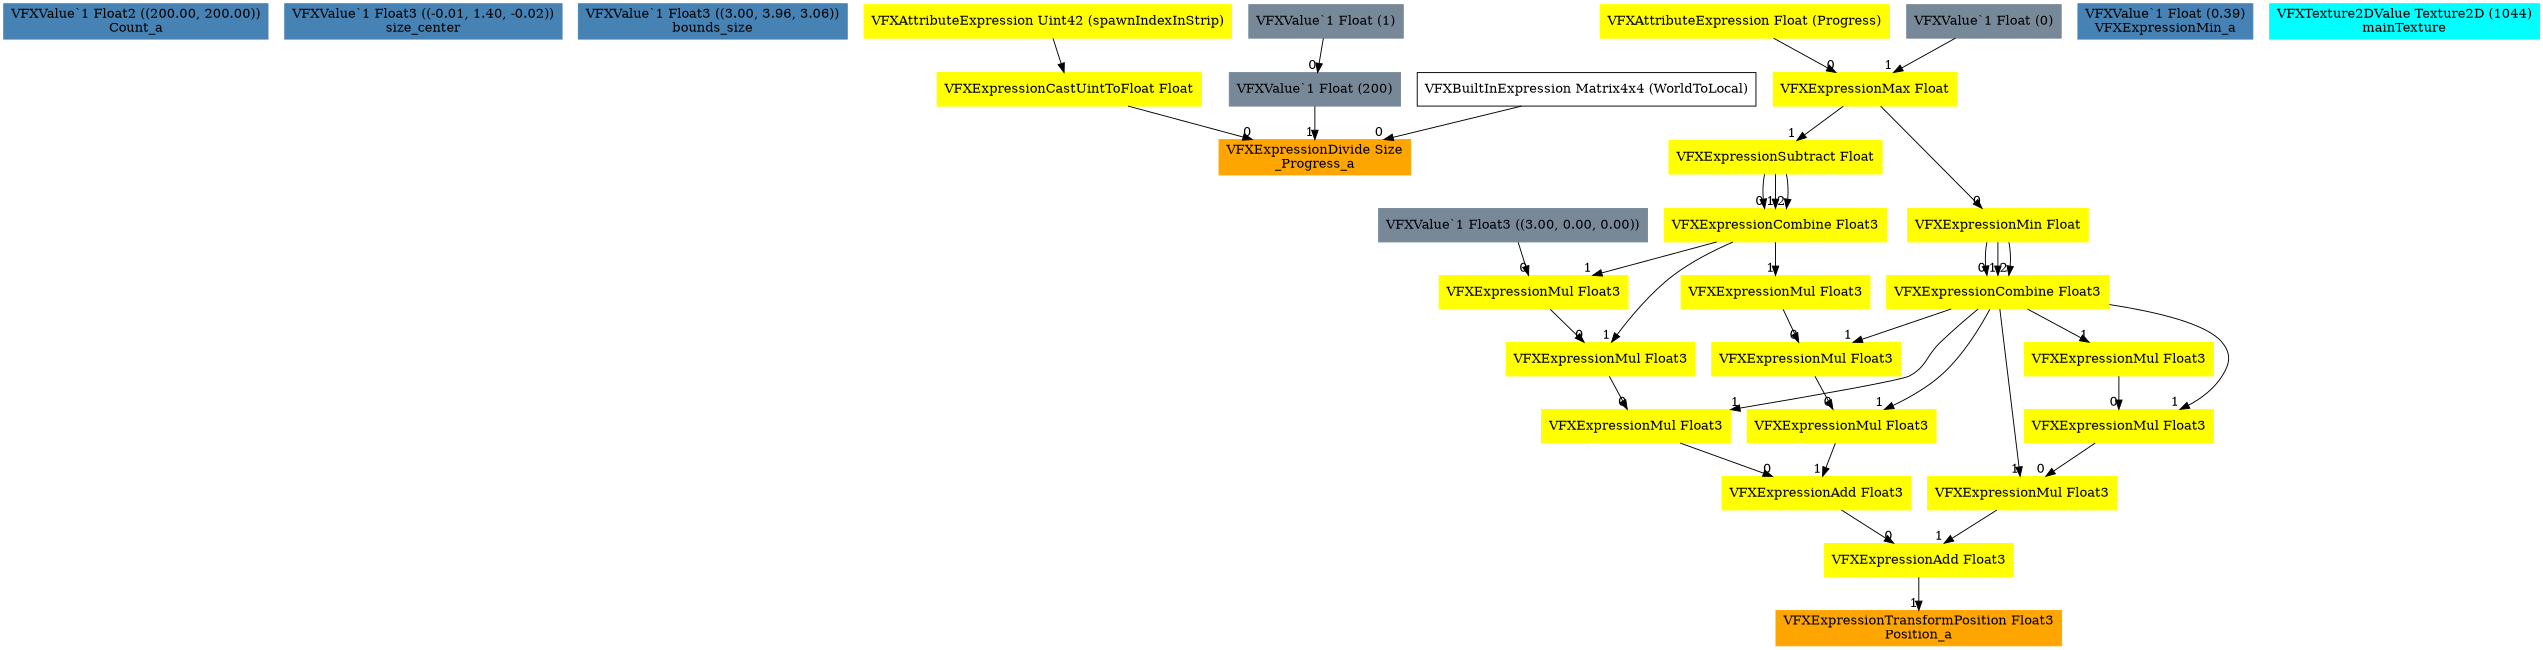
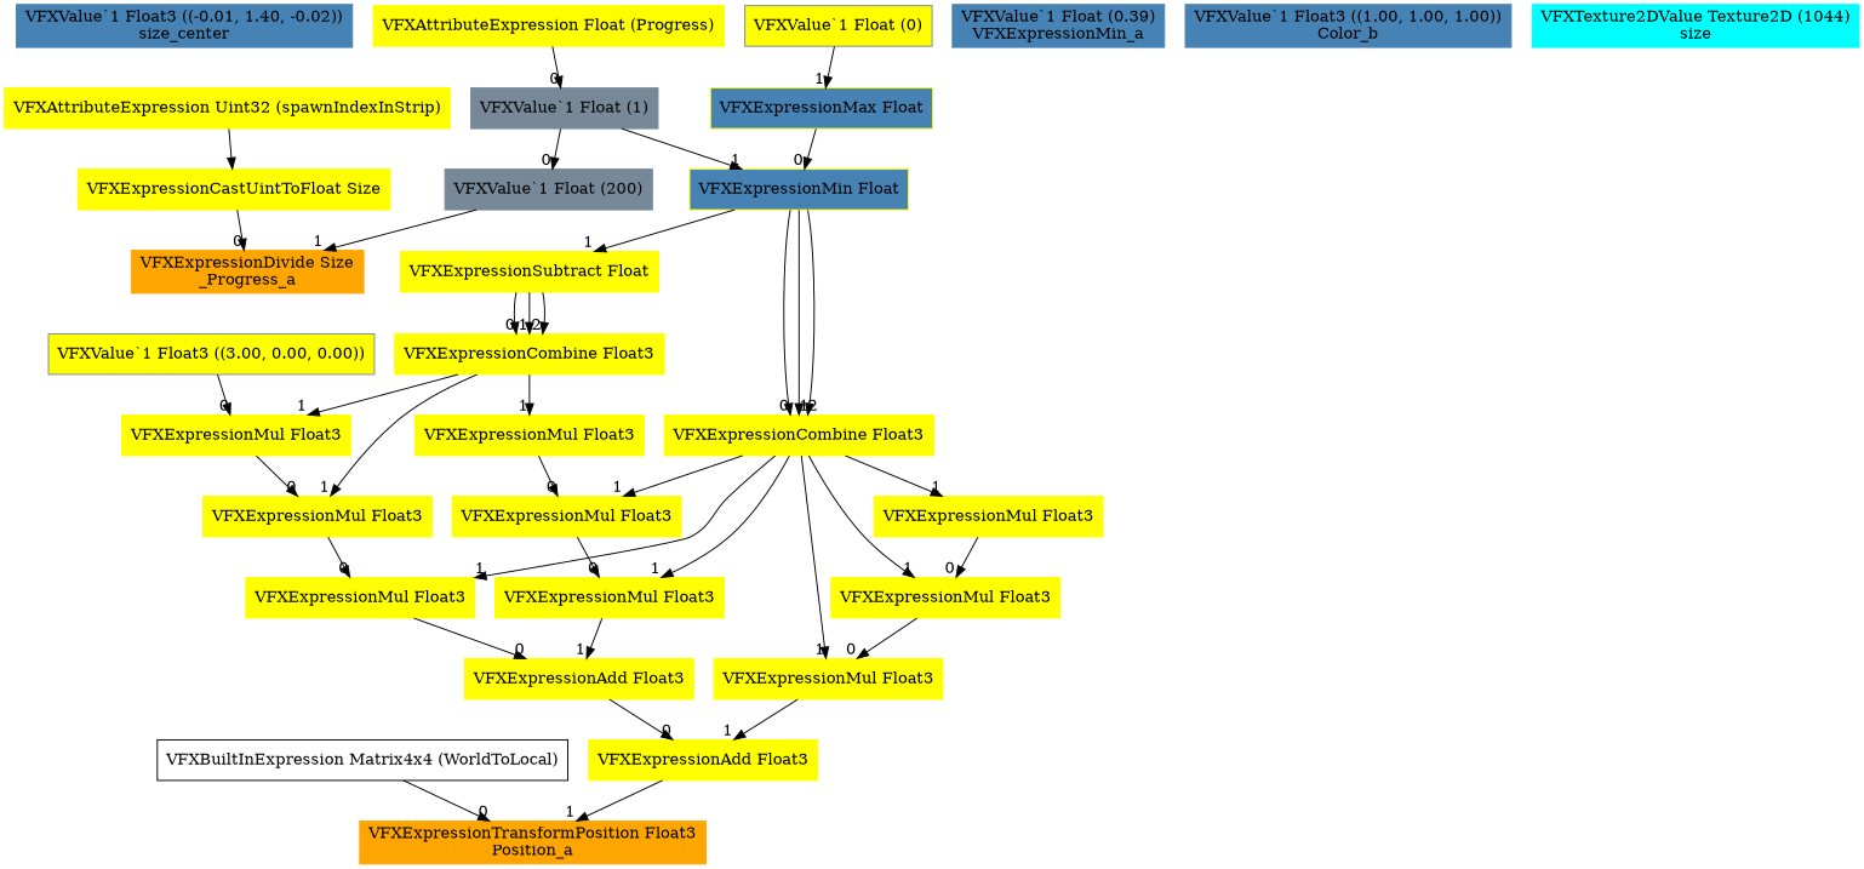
  digraph {
    node [color=yellow shape=box style=filled]
    edge [headlabel=1]
-   n1 [color=steelblue label="VFXValue`1 Float2 ((200.00, 200.00))\nCount_a"]
    n2 [color=steelblue label="VFXValue`1 Float3 ((-0.01, 1.40, -0.02))\nsize_center"]
-   n3 [color=steelblue label="VFXValue`1 Float3 ((3.00, 3.96, 3.06))\nbounds_size"]
    n4 [color=orange label="VFXExpressionDivide Size\n_Progress_a"]
-   n5 [label="VFXExpressionCastUintToFloat Float"]
-   n6 [label="VFXAttributeExpression Uint42 (spawnIndexInStrip)"]
+   n5 [label="VFXExpressionCastUintToFloat Size"]
+   n6 [label="VFXAttributeExpression Uint32 (spawnIndexInStrip)"]
    n7 [color=lightslategray label="VFXValue`1 Float (200)"]
    n8 [color=orange label="VFXExpressionTransformPosition Float3\nPosition_a"]
    n9 [label="VFXBuiltInExpression Matrix4x4 (WorldToLocal)" color="" style=""]
    n10 [label="VFXExpressionAdd Float3"]
    n11 [label="VFXExpressionAdd Float3"]
    n12 [label="VFXExpressionMul Float3"]
    n13 [label="VFXExpressionMul Float3"]
    n14 [label="VFXExpressionMul Float3"]
-   n15 [color=lightslategray label="VFXValue`1 Float3 ((3.00, 0.00, 0.00))"]
+   n15 [color=lightslategray label="VFXValue`1 Float3 ((3.00, 0.00, 0.00))" fillcolor=yellow]
    n16 [label="VFXExpressionCombine Float3"]
    n17 [label="VFXExpressionMul Float3"]
    n18 [label="VFXExpressionMul Float3"]
    n19 [label="VFXExpressionSubtract Float"]
    n20 [color=lightslategray label="VFXValue`1 Float (1)"]
-   n21 [label="VFXExpressionMin Float"]
+   n21 [label="VFXExpressionMin Float" fillcolor=steelblue]
    n22 [label="VFXExpressionCombine Float3"]
    n23 [label="VFXExpressionMul Float3"]
    n24 [label="VFXExpressionMul Float3"]
    n25 [label="VFXExpressionMul Float3"]
    n26 [label="VFXExpressionMul Float3"]
-   n27 [label="VFXExpressionMax Float"]
+   n27 [label="VFXExpressionMax Float" fillcolor=steelblue]
    n28 [label="VFXAttributeExpression Float (Progress)"]
-   n29 [color=lightslategray label="VFXValue`1 Float (0)"]
+   n29 [color=lightslategray label="VFXValue`1 Float (0)" fillcolor=yellow]
    n30 [color=steelblue label="VFXValue`1 Float (0.39)\nVFXExpressionMin_a"]
-   n32 [color=cyan label="VFXTexture2DValue Texture2D (1044)\nmainTexture"]
+   n31 [color=steelblue label="VFXValue`1 Float3 ((1.00, 1.00, 1.00))\nColor_b"]
+   n32 [color=cyan label="VFXTexture2DValue Texture2D (1044)\nsize"]
    n5 -> n4 [headlabel=0]
    n6 -> n5 [headlabel=""]
    n7 -> n4
-   n9 -> n4 [headlabel=0]
+   n9 -> n8 [headlabel=0]
    n10 -> n8
    n11 -> n10 [headlabel=0]
    n12 -> n11 [headlabel=0]
    n13 -> n12 [headlabel=0]
    n14 -> n13 [headlabel=0]
    n15 -> n14 [headlabel=0]
    n16 -> n13
    n16 -> n14
    n16 -> n17
    n17 -> n18 [headlabel=0]
    n18 -> n23 [headlabel=0]
    n19 -> n16 [headlabel=0]
    n19 -> n16
    n19 -> n16 [headlabel=2]
    n20 -> n7 [headlabel=0]
-   n27 -> n19
+   n20 -> n21
+   n21 -> n19
    n21 -> n22 [headlabel=0]
    n21 -> n22
    n21 -> n22 [headlabel=2]
    n22 -> n12
    n22 -> n18
    n22 -> n23
    n22 -> n24
    n22 -> n25
    n22 -> n26
    n23 -> n11
    n24 -> n10
    n25 -> n24 [headlabel=0]
    n26 -> n25 [headlabel=0]
    n27 -> n21 [headlabel=0]
-   n28 -> n27 [headlabel=0]
+   n28 -> n20 [headlabel=0]
    n29 -> n27
  }
